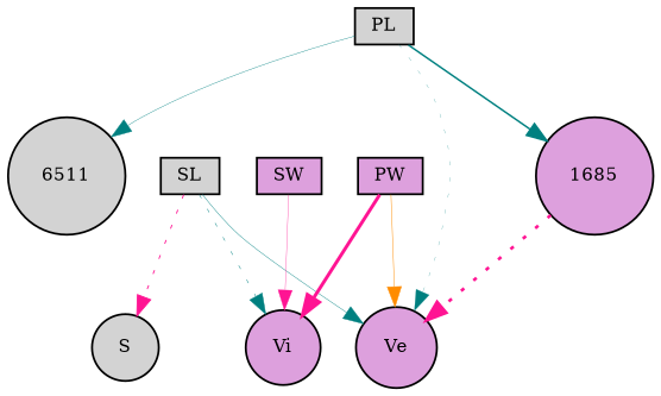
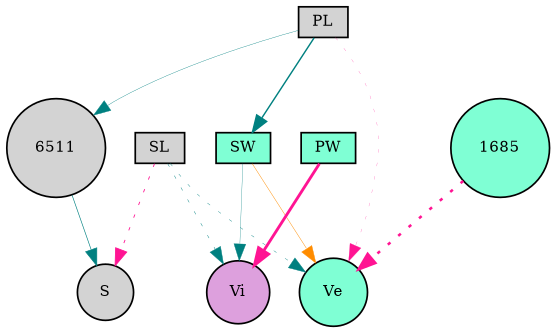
  digraph {
    node [fillcolor=lightgrey fontsize=9 shape=circle style=filled]
    edge [color=deeppink style=solid]
    SL [height=0.2 shape=box width=0.2]
    S [height=0.2 width=0.2]
-   Ve [fillcolor=plum height=0.2 width=0.2]
+   Ve [fillcolor=aquamarine height=0.2 width=0.2]
    Vi [fillcolor=plum height=0.2 width=0.2]
-   SW [fillcolor=plum height=0.2 shape=box width=0.2]
+   SW [fillcolor=aquamarine height=0.2 shape=box width=0.2]
    PL [height=0.2 shape=box width=0.2]
    6511 [height=0.2 width=0.2]
-   1685 [fillcolor=plum height=0.2 width=0.2]
-   PW [fillcolor=plum height=0.2 shape=box width=0.2]
+   1685 [fillcolor=aquamarine height=0.2 width=0.2]
+   PW [fillcolor=aquamarine height=0.2 shape=box width=0.2]
    SL -> S [penwidth=0.5071046811966092 style=dotted]
-   SL -> Ve [color=teal penwidth=0.22892282364252012]
+   SL -> Ve [color=teal penwidth=0.22892282364252012 style=dotted]
    SL -> Vi [color=teal penwidth=0.2630411879153757 style=dotted]
-   PW -> Ve [color=darkorange penwidth=0.26658755465431]
-   SW -> Vi [penwidth=0.18555577189983974]
-   PL -> Ve [color=teal penwidth=0.1268016209053876 style=dotted]
+   SW -> Ve [color=darkorange penwidth=0.26658755465431]
+   SW -> Vi [color=teal penwidth=0.18555577189983974]
+   PL -> Ve [penwidth=0.1268016209053876 style=dotted]
    PL -> 6511 [color=teal penwidth=0.2105078017546599]
-   PL -> 1685 [color=teal penwidth=0.8420743802299675]
+   PL -> SW [color=teal penwidth=0.8420743802299675]
+   6511 -> S [color=teal penwidth=0.3757522824752164]
    1685 -> Ve [penwidth=1.5039244961566878 style=dotted]
    PW -> Vi [penwidth=1.6831685972072377]
  }
